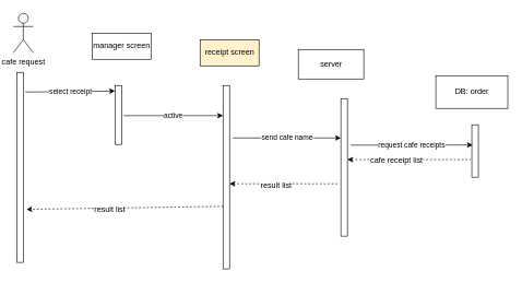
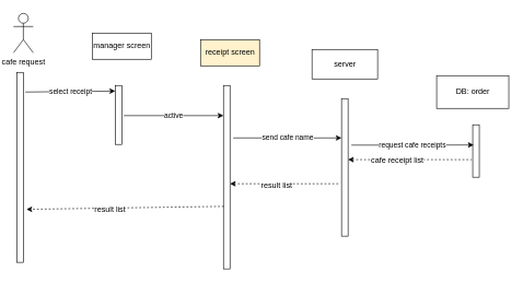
  <mxCell id="0" />
  <mxCell id="1" parent="0" />
  <mxCell id="2" value="cafe request" style="shape=umlActor;verticalLabelPosition=bottom;labelBackgroundColor=#ffffff;verticalAlign=top;html=1;outlineConnect=0;" vertex="1" parent="1"><mxGeometry x="20" y="20" width="30" height="60" as="geometry" /></mxCell>
  <mxCell id="3" value="" style="html=1;points=[];perimeter=orthogonalPerimeter;" vertex="1" parent="1"><mxGeometry x="25" y="110" width="10" height="290" as="geometry" /></mxCell>
  <mxCell id="4" value="" style="html=1;points=[];perimeter=orthogonalPerimeter;" vertex="1" parent="1"><mxGeometry x="175" y="130" width="10" height="90" as="geometry" /></mxCell>
  <mxCell id="5" value="manager screen" style="html=1;" vertex="1" parent="1"><mxGeometry x="140" y="50" width="90" height="40" as="geometry" /></mxCell>
  <mxCell id="6" value="receipt screen" style="html=1;fillColor=#fff2cc;" vertex="1" parent="1"><mxGeometry x="305" y="60" width="90" height="40" as="geometry" /></mxCell>
  <mxCell id="7" value="select receipt" style="endArrow=classic;html=1;entryX=0;entryY=0.095;entryDx=0;entryDy=0;entryPerimeter=0;" edge="1" parent="1" target="4"><mxGeometry width="50" height="50" relative="1" as="geometry"><mxPoint x="38" y="140" as="sourcePoint" /><mxPoint x="105" y="148" as="targetPoint" /></mxGeometry></mxCell>
  <mxCell id="8" value="active" style="endArrow=classic;html=1;" edge="1" parent="1" target="9"><mxGeometry width="50" height="50" relative="1" as="geometry"><mxPoint x="188" y="176" as="sourcePoint" /><mxPoint x="315" y="176" as="targetPoint" /></mxGeometry></mxCell>
  <mxCell id="9" value="" style="html=1;points=[];perimeter=orthogonalPerimeter;" vertex="1" parent="1"><mxGeometry x="340" y="130" width="10" height="280" as="geometry" /></mxCell>
- <mxCell id="10" value="server" style="html=1;" vertex="1" parent="1"><mxGeometry x="455" y="75" width="100" height="45" as="geometry" /></mxCell>
+ <mxCell id="10" value="server" style="html=1;" vertex="1" parent="1"><mxGeometry x="475" y="75" width="100" height="45" as="geometry" /></mxCell>
  <mxCell id="11" value="" style="html=1;points=[];perimeter=orthogonalPerimeter;" vertex="1" parent="1"><mxGeometry x="520" y="150" width="10" height="210" as="geometry" /></mxCell>
  <mxCell id="12" value="DB: order" style="html=1;" vertex="1" parent="1"><mxGeometry x="665" y="115" width="110" height="50" as="geometry" /></mxCell>
  <mxCell id="13" value="" style="html=1;points=[];perimeter=orthogonalPerimeter;" vertex="1" parent="1"><mxGeometry x="720" y="190" width="10" height="80" as="geometry" /></mxCell>
  <mxCell id="14" value="send cafe name" style="endArrow=classic;html=1;exitX=1.5;exitY=0.286;exitDx=0;exitDy=0;exitPerimeter=0;" edge="1" parent="1" source="9" target="11"><mxGeometry width="50" height="50" relative="1" as="geometry"><mxPoint x="415" y="270" as="sourcePoint" /><mxPoint x="465" y="220" as="targetPoint" /></mxGeometry></mxCell>
  <mxCell id="15" value="request cafe receipts" style="endArrow=classic;html=1;entryX=0.14;entryY=0.385;entryDx=0;entryDy=0;entryPerimeter=0;" edge="1" parent="1" target="13"><mxGeometry width="50" height="50" relative="1" as="geometry"><mxPoint x="535" y="221" as="sourcePoint" /><mxPoint x="55" y="430" as="targetPoint" /><Array as="points"><mxPoint x="625" y="221" /></Array></mxGeometry></mxCell>
  <mxCell id="16" value="" style="endArrow=none;dashed=1;html=1;startArrow=classic;startFill=1;entryX=-0.18;entryY=0.665;entryDx=0;entryDy=0;entryPerimeter=0;" edge="1" parent="1" source="11" target="13"><mxGeometry width="50" height="50" relative="1" as="geometry"><mxPoint x="5" y="480" as="sourcePoint" /><mxPoint x="55" y="430" as="targetPoint" /></mxGeometry></mxCell>
  <mxCell id="17" value="cafe receipt list" style="text;html=1;align=center;verticalAlign=middle;resizable=0;points=[];;labelBackgroundColor=#ffffff;" vertex="1" connectable="0" parent="16"><mxGeometry x="-0.216" relative="1" as="geometry"><mxPoint as="offset" /></mxGeometry></mxCell>
  <mxCell id="18" value="" style="endArrow=classic;dashed=1;html=1;endFill=1;" edge="1" parent="1" target="9"><mxGeometry width="50" height="50" relative="1" as="geometry"><mxPoint x="515" y="280" as="sourcePoint" /><mxPoint x="55" y="430" as="targetPoint" /></mxGeometry></mxCell>
  <mxCell id="19" value="result list" style="text;html=1;align=center;verticalAlign=middle;resizable=0;points=[];;labelBackgroundColor=#ffffff;" vertex="1" connectable="0" parent="18"><mxGeometry x="0.154" y="2" relative="1" as="geometry"><mxPoint as="offset" /></mxGeometry></mxCell>
  <mxCell id="20" value="" style="endArrow=classic;dashed=1;html=1;endFill=1;exitX=0.06;exitY=0.659;exitDx=0;exitDy=0;exitPerimeter=0;entryX=1.48;entryY=0.721;entryDx=0;entryDy=0;entryPerimeter=0;" edge="1" parent="1" source="9" target="3"><mxGeometry width="50" height="50" relative="1" as="geometry"><mxPoint x="270" y="330" as="sourcePoint" /><mxPoint x="105" y="330" as="targetPoint" /></mxGeometry></mxCell>
  <mxCell id="21" value="result list" style="text;html=1;align=center;verticalAlign=middle;resizable=0;points=[];;labelBackgroundColor=#ffffff;" vertex="1" connectable="0" parent="20"><mxGeometry x="0.154" y="2" relative="1" as="geometry"><mxPoint as="offset" /></mxGeometry></mxCell>
